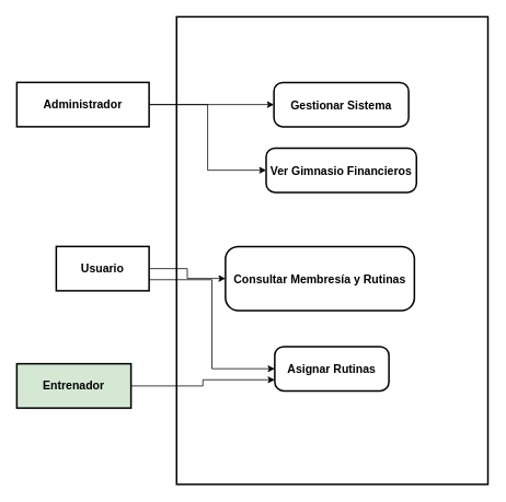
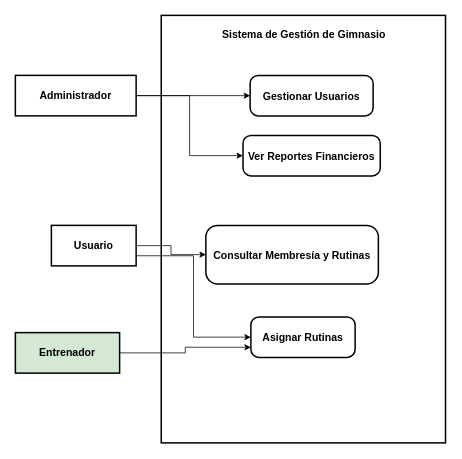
  <mxCell id="0" />
  <mxCell id="1" parent="0" />
  <mxCell id="2" value="" style="whiteSpace=wrap;strokeWidth=2;" vertex="1" parent="1"><mxGeometry x="214.5" y="20" width="379" height="570" as="geometry" /></mxCell>
  <mxCell id="3" style="rounded=0;orthogonalLoop=1;jettySize=auto;html=1;entryX=0;entryY=0.5;entryDx=0;entryDy=0;shape=filledEdge;edgeStyle=orthogonalEdgeStyle;" edge="1" parent="1" source="5" target="15"><mxGeometry relative="1" as="geometry" /></mxCell>
  <mxCell id="4" style="edgeStyle=orthogonalEdgeStyle;rounded=0;orthogonalLoop=1;jettySize=auto;html=1;exitX=1;exitY=0.5;exitDx=0;exitDy=0;entryX=0;entryY=0.5;entryDx=0;entryDy=0;" edge="1" parent="1" source="5" target="11"><mxGeometry relative="1" as="geometry" /></mxCell>
  <mxCell id="5" value="Administrador" style="whiteSpace=wrap;strokeWidth=2;fontSize=14;fontStyle=1" vertex="1" parent="1"><mxGeometry x="20" y="100" width="161" height="54" as="geometry" /></mxCell>
  <mxCell id="6" style="edgeStyle=orthogonalEdgeStyle;rounded=0;orthogonalLoop=1;jettySize=auto;html=1;exitX=1;exitY=0.5;exitDx=0;exitDy=0;entryX=0;entryY=0.75;entryDx=0;entryDy=0;" edge="1" parent="1" source="7" target="13"><mxGeometry relative="1" as="geometry" /></mxCell>
  <mxCell id="7" value="Entrenador" style="whiteSpace=wrap;strokeWidth=2;fontSize=14;fontStyle=1;fillColor=#d5e8d4;" vertex="1" parent="1"><mxGeometry x="20" y="443" width="139" height="54" as="geometry" /></mxCell>
  <mxCell id="8" style="edgeStyle=orthogonalEdgeStyle;rounded=0;orthogonalLoop=1;jettySize=auto;html=1;exitX=1;exitY=0.5;exitDx=0;exitDy=0;entryX=0;entryY=0.5;entryDx=0;entryDy=0;" edge="1" parent="1" source="10" target="12"><mxGeometry relative="1" as="geometry" /></mxCell>
  <mxCell id="9" style="edgeStyle=orthogonalEdgeStyle;rounded=0;orthogonalLoop=1;jettySize=auto;html=1;exitX=1;exitY=0.75;exitDx=0;exitDy=0;entryX=0;entryY=0.5;entryDx=0;entryDy=0;" edge="1" parent="1" source="10" target="13"><mxGeometry relative="1" as="geometry" /></mxCell>
  <mxCell id="10" value="Usuario" style="whiteSpace=wrap;strokeWidth=2;fontSize=14;fontStyle=1" vertex="1" parent="1"><mxGeometry x="68" y="300" width="113" height="54" as="geometry" /></mxCell>
- <mxCell id="11" value="Gestionar Sistema" style="rounded=1;arcSize=20;strokeWidth=2;fontSize=14;fontStyle=1" vertex="1" parent="1"><mxGeometry x="333" y="100" width="164" height="54" as="geometry" /></mxCell>
+ <mxCell id="11" value="Gestionar Usuarios" style="rounded=1;arcSize=20;strokeWidth=2;fontSize=14;fontStyle=1" vertex="1" parent="1"><mxGeometry x="333" y="100" width="164" height="54" as="geometry" /></mxCell>
  <mxCell id="12" value="Consultar Membresía y Rutinas" style="rounded=1;arcSize=20;strokeWidth=2;fontSize=14;fontStyle=1" vertex="1" parent="1"><mxGeometry x="274" y="300" width="230" height="78" as="geometry" /></mxCell>
  <mxCell id="13" value="Asignar Rutinas" style="rounded=1;arcSize=20;strokeWidth=2;fontSize=14;fontStyle=1" vertex="1" parent="1"><mxGeometry x="334" y="422" width="139" height="54" as="geometry" /></mxCell>
- <mxCell id="15" value="Ver Gimnasio Financieros" style="rounded=1;arcSize=20;strokeWidth=2;fontSize=14;fontStyle=1" vertex="1" parent="1"><mxGeometry x="323.5" y="180" width="183" height="54" as="geometry" /></mxCell>
+ <mxCell id="14" value="&lt;div style=&quot;text-align: center;&quot;&gt;&lt;span style=&quot;background-color: transparent; font-size: 14px;&quot;&gt;&lt;b&gt;Sistema de Gestión de Gimnasio&lt;/b&gt;&lt;/span&gt;&lt;/div&gt;" style="text;whiteSpace=wrap;html=1;" vertex="1" parent="1"><mxGeometry x="294" y="30" width="220" height="40" as="geometry" /></mxCell>
+ <mxCell id="15" value="Ver Reportes Financieros" style="rounded=1;arcSize=20;strokeWidth=2;fontSize=14;fontStyle=1" vertex="1" parent="1"><mxGeometry x="323.5" y="180" width="183" height="54" as="geometry" /></mxCell>
